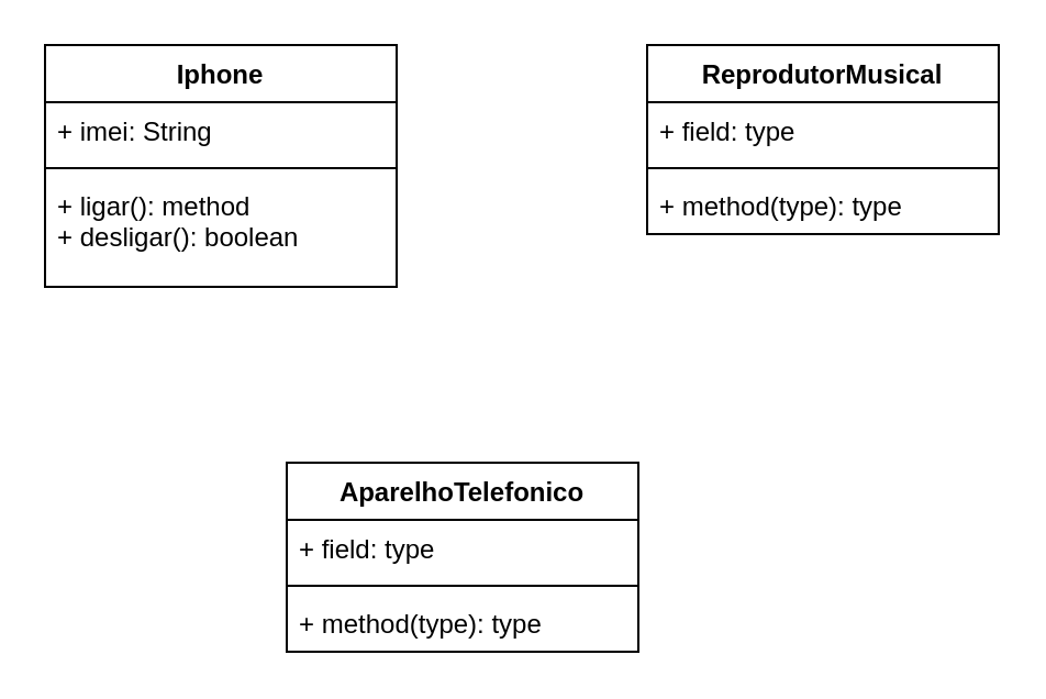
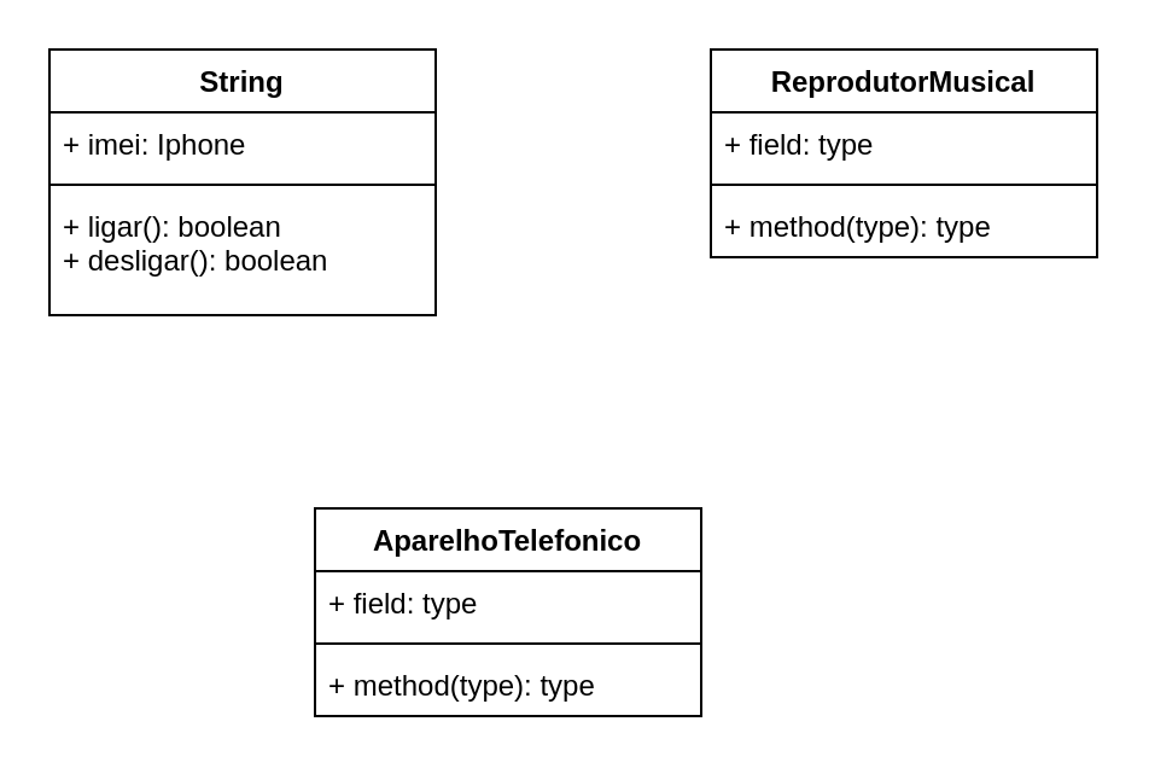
  <mxCell id="0" />
  <mxCell id="1" parent="0" />
- <mxCell id="2" value="Iphone" style="swimlane;fontStyle=1;align=center;verticalAlign=top;childLayout=stackLayout;horizontal=1;startSize=26;horizontalStack=0;resizeParent=1;resizeParentMax=0;resizeLast=0;collapsible=1;marginBottom=0;whiteSpace=wrap;html=1;" vertex="1" parent="1"><mxGeometry x="20" y="20" width="160" height="110" as="geometry" /></mxCell>
- <mxCell id="3" value="+ imei: String" style="text;strokeColor=none;fillColor=none;align=left;verticalAlign=top;spacingLeft=4;spacingRight=4;overflow=hidden;rotatable=0;points=[[0,0.5],[1,0.5]];portConstraint=eastwest;whiteSpace=wrap;html=1;" vertex="1" parent="2"><mxGeometry y="26" width="160" height="26" as="geometry" /></mxCell>
+ <mxCell id="2" value="String" style="swimlane;fontStyle=1;align=center;verticalAlign=top;childLayout=stackLayout;horizontal=1;startSize=26;horizontalStack=0;resizeParent=1;resizeParentMax=0;resizeLast=0;collapsible=1;marginBottom=0;whiteSpace=wrap;html=1;" vertex="1" parent="1"><mxGeometry x="20" y="20" width="160" height="110" as="geometry" /></mxCell>
+ <mxCell id="3" value="+ imei: Iphone" style="text;strokeColor=none;fillColor=none;align=left;verticalAlign=top;spacingLeft=4;spacingRight=4;overflow=hidden;rotatable=0;points=[[0,0.5],[1,0.5]];portConstraint=eastwest;whiteSpace=wrap;html=1;" vertex="1" parent="2"><mxGeometry y="26" width="160" height="26" as="geometry" /></mxCell>
  <mxCell id="4" value="" style="line;strokeWidth=1;fillColor=none;align=left;verticalAlign=middle;spacingTop=-1;spacingLeft=3;spacingRight=3;rotatable=0;labelPosition=right;points=[];portConstraint=eastwest;strokeColor=inherit;" vertex="1" parent="2"><mxGeometry y="52" width="160" height="8" as="geometry" /></mxCell>
- <mxCell id="5" value="+ ligar(): method&lt;div&gt;+ desligar(): boolean&lt;br&gt;&lt;div&gt;&lt;br&gt;&lt;/div&gt;&lt;/div&gt;" style="text;strokeColor=none;fillColor=none;align=left;verticalAlign=top;spacingLeft=4;spacingRight=4;overflow=hidden;rotatable=0;points=[[0,0.5],[1,0.5]];portConstraint=eastwest;whiteSpace=wrap;html=1;" vertex="1" parent="2"><mxGeometry y="60" width="160" height="50" as="geometry" /></mxCell>
+ <mxCell id="5" value="+ ligar(): boolean&lt;div&gt;+ desligar(): boolean&lt;br&gt;&lt;div&gt;&lt;br&gt;&lt;/div&gt;&lt;/div&gt;" style="text;strokeColor=none;fillColor=none;align=left;verticalAlign=top;spacingLeft=4;spacingRight=4;overflow=hidden;rotatable=0;points=[[0,0.5],[1,0.5]];portConstraint=eastwest;whiteSpace=wrap;html=1;" vertex="1" parent="2"><mxGeometry y="60" width="160" height="50" as="geometry" /></mxCell>
  <mxCell id="6" value="ReprodutorMusical&lt;div&gt;&lt;br&gt;&lt;/div&gt;" style="swimlane;fontStyle=1;align=center;verticalAlign=top;childLayout=stackLayout;horizontal=1;startSize=26;horizontalStack=0;resizeParent=1;resizeParentMax=0;resizeLast=0;collapsible=1;marginBottom=0;whiteSpace=wrap;html=1;" vertex="1" parent="1"><mxGeometry x="294" y="20" width="160" height="86" as="geometry" /></mxCell>
  <mxCell id="7" value="+ field: type" style="text;strokeColor=none;fillColor=none;align=left;verticalAlign=top;spacingLeft=4;spacingRight=4;overflow=hidden;rotatable=0;points=[[0,0.5],[1,0.5]];portConstraint=eastwest;whiteSpace=wrap;html=1;" vertex="1" parent="6"><mxGeometry y="26" width="160" height="26" as="geometry" /></mxCell>
  <mxCell id="8" value="" style="line;strokeWidth=1;fillColor=none;align=left;verticalAlign=middle;spacingTop=-1;spacingLeft=3;spacingRight=3;rotatable=0;labelPosition=right;points=[];portConstraint=eastwest;strokeColor=inherit;" vertex="1" parent="6"><mxGeometry y="52" width="160" height="8" as="geometry" /></mxCell>
  <mxCell id="9" value="+ method(type): type" style="text;strokeColor=none;fillColor=none;align=left;verticalAlign=top;spacingLeft=4;spacingRight=4;overflow=hidden;rotatable=0;points=[[0,0.5],[1,0.5]];portConstraint=eastwest;whiteSpace=wrap;html=1;" vertex="1" parent="6"><mxGeometry y="60" width="160" height="26" as="geometry" /></mxCell>
  <mxCell id="10" value="&lt;div&gt;AparelhoTelefonico&lt;/div&gt;" style="swimlane;fontStyle=1;align=center;verticalAlign=top;childLayout=stackLayout;horizontal=1;startSize=26;horizontalStack=0;resizeParent=1;resizeParentMax=0;resizeLast=0;collapsible=1;marginBottom=0;whiteSpace=wrap;html=1;" vertex="1" parent="1"><mxGeometry x="130" y="210" width="160" height="86" as="geometry" /></mxCell>
  <mxCell id="11" value="+ field: type" style="text;strokeColor=none;fillColor=none;align=left;verticalAlign=top;spacingLeft=4;spacingRight=4;overflow=hidden;rotatable=0;points=[[0,0.5],[1,0.5]];portConstraint=eastwest;whiteSpace=wrap;html=1;" vertex="1" parent="10"><mxGeometry y="26" width="160" height="26" as="geometry" /></mxCell>
  <mxCell id="12" value="" style="line;strokeWidth=1;fillColor=none;align=left;verticalAlign=middle;spacingTop=-1;spacingLeft=3;spacingRight=3;rotatable=0;labelPosition=right;points=[];portConstraint=eastwest;strokeColor=inherit;" vertex="1" parent="10"><mxGeometry y="52" width="160" height="8" as="geometry" /></mxCell>
  <mxCell id="13" value="+ method(type): type" style="text;strokeColor=none;fillColor=none;align=left;verticalAlign=top;spacingLeft=4;spacingRight=4;overflow=hidden;rotatable=0;points=[[0,0.5],[1,0.5]];portConstraint=eastwest;whiteSpace=wrap;html=1;" vertex="1" parent="10"><mxGeometry y="60" width="160" height="26" as="geometry" /></mxCell>
